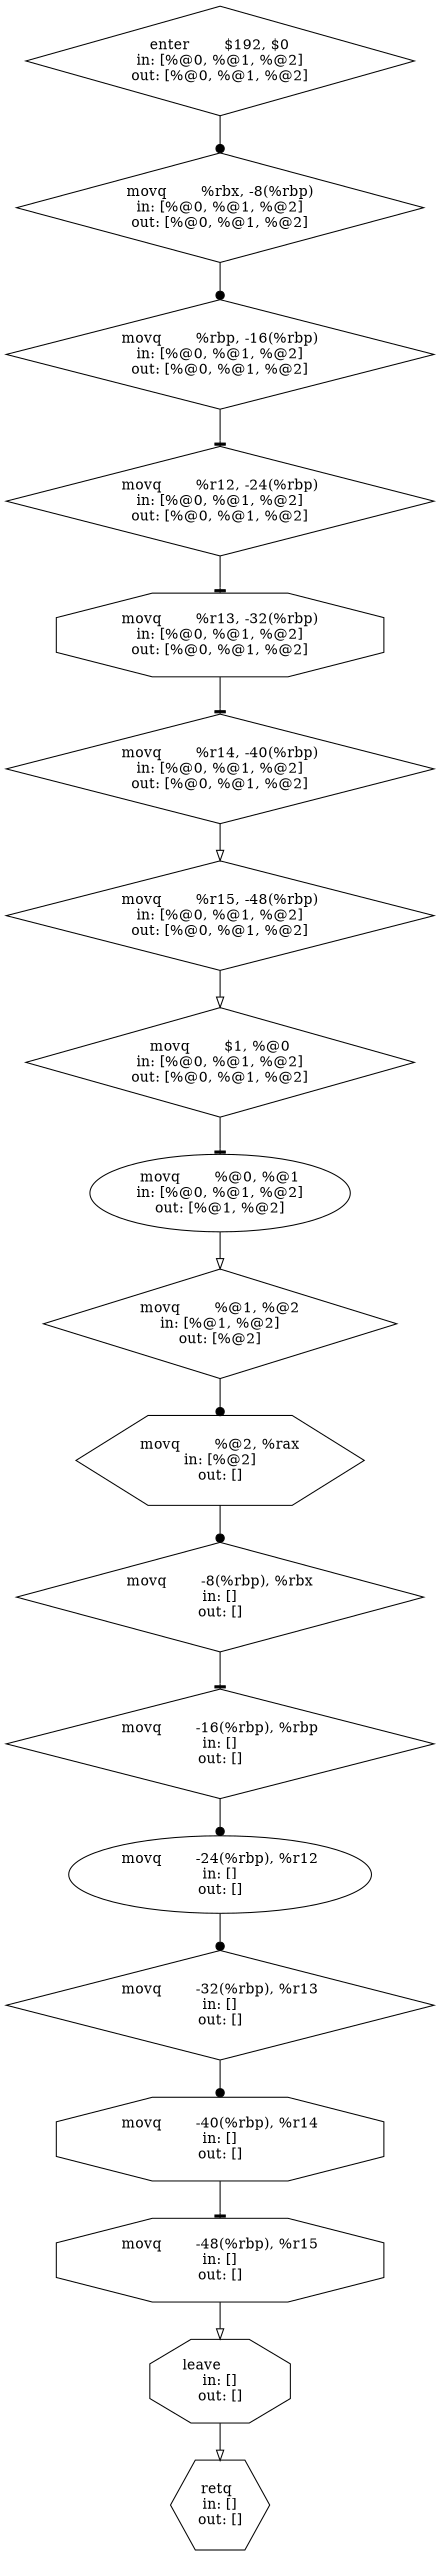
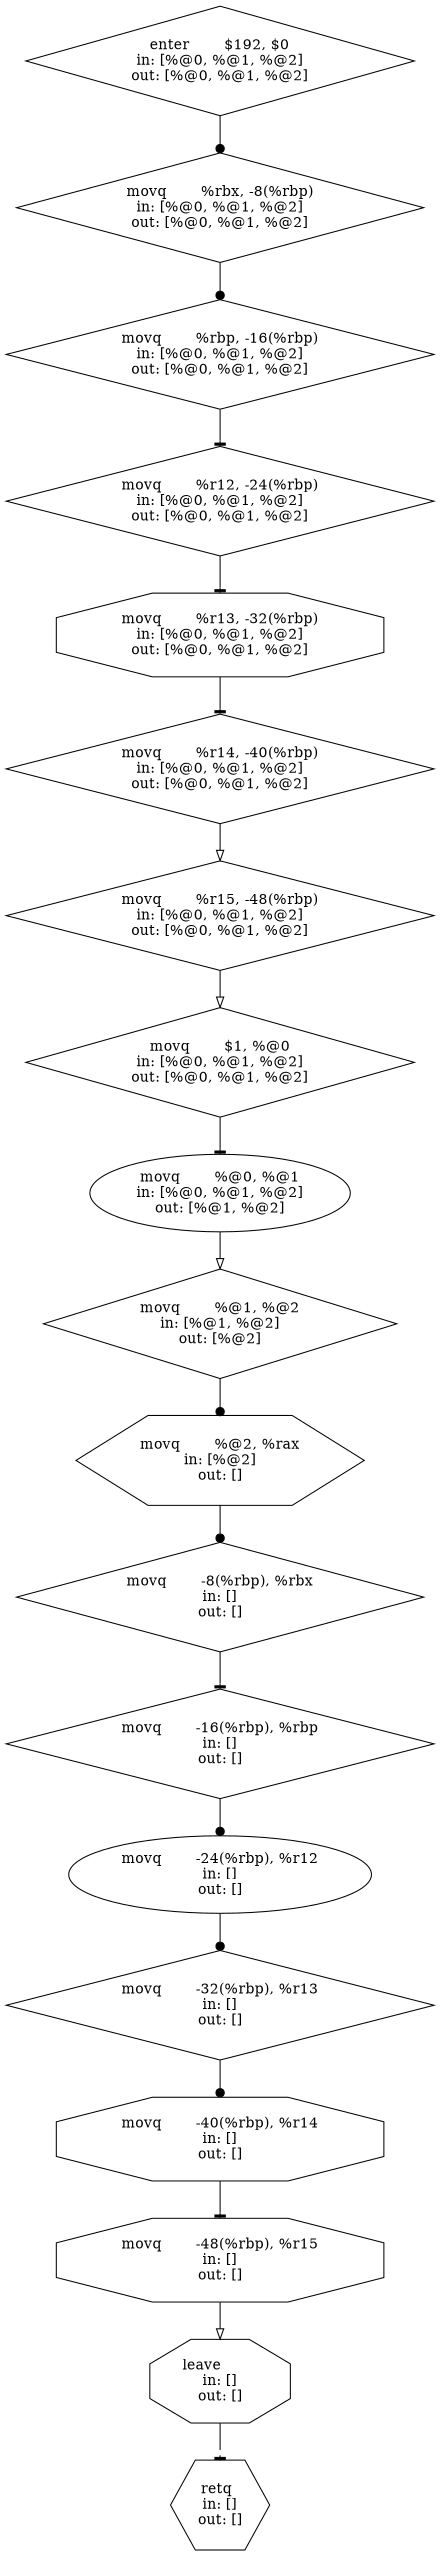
  digraph {
    node [shape=diamond]
    edge [arrowhead=dot]
    n1 [label="enter	$192, $0\nin: [%@0, %@1, %@2]\nout: [%@0, %@1, %@2]\n"]
    n2 [label="movq	%rbx, -8(%rbp)\nin: [%@0, %@1, %@2]\nout: [%@0, %@1, %@2]\n"]
    n3 [label="movq	%rbp, -16(%rbp)\nin: [%@0, %@1, %@2]\nout: [%@0, %@1, %@2]\n"]
    n4 [label="movq	%r12, -24(%rbp)\nin: [%@0, %@1, %@2]\nout: [%@0, %@1, %@2]\n"]
    n5 [label="movq	%r13, -32(%rbp)\nin: [%@0, %@1, %@2]\nout: [%@0, %@1, %@2]\n" shape=octagon]
    n6 [label="movq	%r14, -40(%rbp)\nin: [%@0, %@1, %@2]\nout: [%@0, %@1, %@2]\n"]
    n7 [label="movq	%r15, -48(%rbp)\nin: [%@0, %@1, %@2]\nout: [%@0, %@1, %@2]\n"]
    n8 [label="movq	$1, %@0\nin: [%@0, %@1, %@2]\nout: [%@0, %@1, %@2]\n"]
    n9 [label="movq	%@0, %@1\nin: [%@0, %@1, %@2]\nout: [%@1, %@2]\n" shape=ellipse]
    n10 [label="movq	%@1, %@2\nin: [%@1, %@2]\nout: [%@2]\n"]
    n11 [label="movq	%@2, %rax\nin: [%@2]\nout: []\n" shape=hexagon]
    n12 [label="movq	-8(%rbp), %rbx\nin: []\nout: []\n"]
    n13 [label="movq	-16(%rbp), %rbp\nin: []\nout: []\n"]
    n14 [label="movq	-24(%rbp), %r12\nin: []\nout: []\n" shape=ellipse]
    n15 [label="movq	-32(%rbp), %r13\nin: []\nout: []\n"]
    n16 [label="movq	-40(%rbp), %r14\nin: []\nout: []\n" shape=octagon]
    n17 [label="movq	-48(%rbp), %r15\nin: []\nout: []\n" shape=octagon]
    n18 [label="leave	\nin: []\nout: []\n" shape=octagon]
    n19 [label="retq	\nin: []\nout: []\n" shape=hexagon]
    n1 -> n2
    n2 -> n3
    n3 -> n4 [arrowhead=tee]
    n4 -> n5 [arrowhead=tee]
    n5 -> n6 [arrowhead=tee]
    n6 -> n7 [arrowhead=onormal]
    n7 -> n8 [arrowhead=onormal]
    n8 -> n9 [arrowhead=tee]
    n9 -> n10 [arrowhead=onormal]
    n10 -> n11
    n11 -> n12
    n12 -> n13 [arrowhead=tee]
    n13 -> n14
    n14 -> n15
    n15 -> n16
    n16 -> n17 [arrowhead=tee]
    n17 -> n18 [arrowhead=onormal]
-   n18 -> n19 [arrowhead=onormal]
+   n18 -> n19 [arrowhead=tee]
  }
